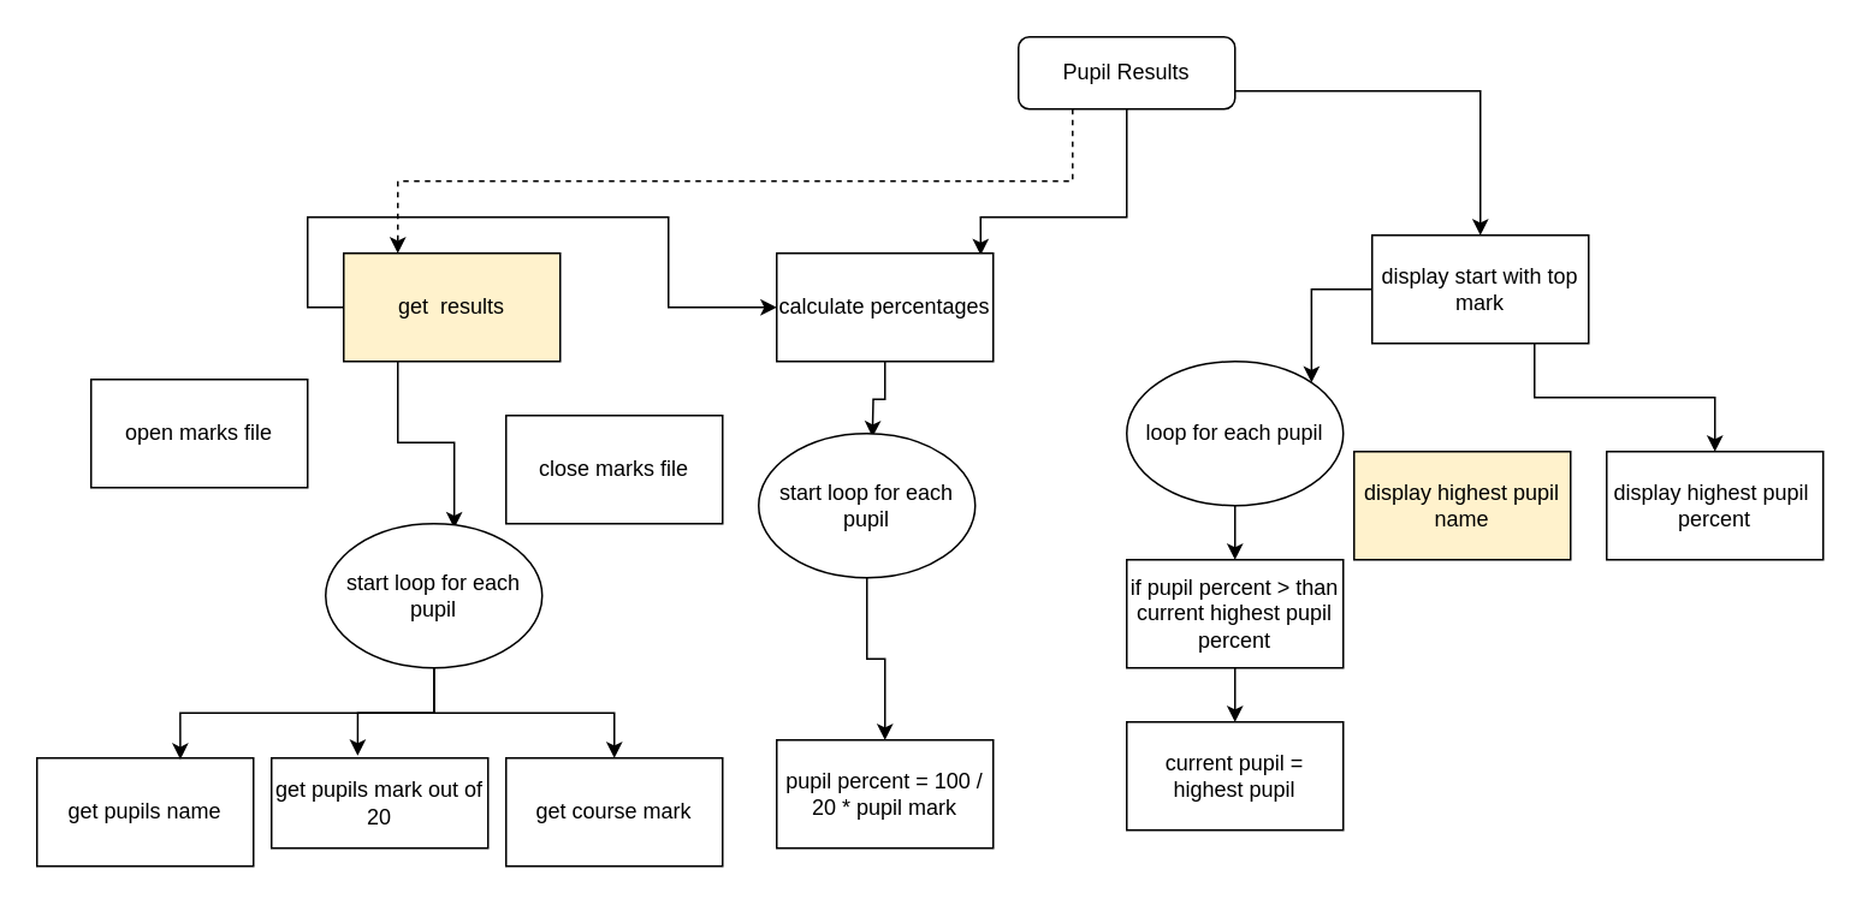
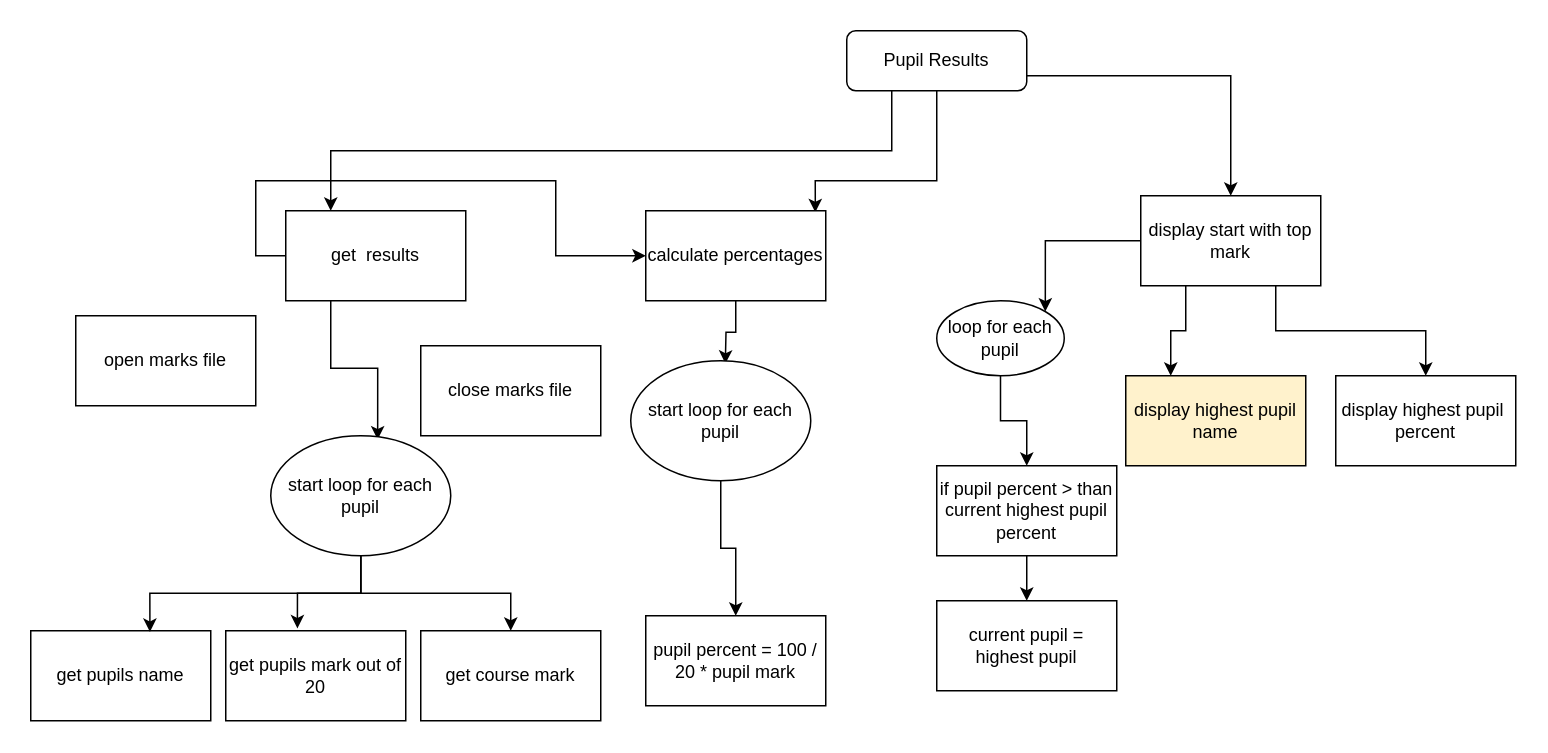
  <mxCell id="0" />
  <mxCell id="1" parent="0" />
- <mxCell id="2" style="edgeStyle=orthogonalEdgeStyle;rounded=0;orthogonalLoop=1;jettySize=auto;html=1;exitX=0.25;exitY=1;exitDx=0;exitDy=0;entryX=0.25;entryY=0;entryDx=0;entryDy=0;dashed=1;" edge="1" parent="1" source="5" target="8"><mxGeometry relative="1" as="geometry" /></mxCell>
+ <mxCell id="2" style="edgeStyle=orthogonalEdgeStyle;rounded=0;orthogonalLoop=1;jettySize=auto;html=1;exitX=0.25;exitY=1;exitDx=0;exitDy=0;entryX=0.25;entryY=0;entryDx=0;entryDy=0;" edge="1" parent="1" source="5" target="8"><mxGeometry relative="1" as="geometry" /></mxCell>
  <mxCell id="3" style="edgeStyle=orthogonalEdgeStyle;rounded=0;orthogonalLoop=1;jettySize=auto;html=1;exitX=0.5;exitY=1;exitDx=0;exitDy=0;entryX=0.942;entryY=0.017;entryDx=0;entryDy=0;entryPerimeter=0;" edge="1" parent="1" source="5" target="10"><mxGeometry relative="1" as="geometry"><Array as="points"><mxPoint x="624" y="120" /><mxPoint x="543" y="120" /></Array></mxGeometry></mxCell>
  <mxCell id="4" style="edgeStyle=orthogonalEdgeStyle;rounded=0;orthogonalLoop=1;jettySize=auto;html=1;exitX=1;exitY=0.75;exitDx=0;exitDy=0;" edge="1" parent="1" source="5" target="14"><mxGeometry relative="1" as="geometry" /></mxCell>
  <mxCell id="5" value="Pupil Results" style="rounded=1;whiteSpace=wrap;html=1;fontSize=12;glass=0;strokeWidth=1;shadow=0;" parent="1" vertex="1"><mxGeometry x="564" y="20" width="120" height="40" as="geometry" /></mxCell>
  <mxCell id="6" style="edgeStyle=orthogonalEdgeStyle;rounded=0;orthogonalLoop=1;jettySize=auto;html=1;exitX=0;exitY=0.5;exitDx=0;exitDy=0;" edge="1" parent="1" source="8" target="10"><mxGeometry relative="1" as="geometry" /></mxCell>
  <mxCell id="7" style="edgeStyle=orthogonalEdgeStyle;rounded=0;orthogonalLoop=1;jettySize=auto;html=1;exitX=0.25;exitY=1;exitDx=0;exitDy=0;entryX=0.594;entryY=0.032;entryDx=0;entryDy=0;entryPerimeter=0;" edge="1" parent="1" source="8" target="29"><mxGeometry relative="1" as="geometry" /></mxCell>
- <mxCell id="8" value="get&amp;nbsp; results" style="rounded=0;whiteSpace=wrap;html=1;fillColor=#fff2cc;" vertex="1" parent="1"><mxGeometry x="190" y="140" width="120" height="60" as="geometry" /></mxCell>
+ <mxCell id="8" value="get&amp;nbsp; results" style="rounded=0;whiteSpace=wrap;html=1;" vertex="1" parent="1"><mxGeometry x="190" y="140" width="120" height="60" as="geometry" /></mxCell>
  <mxCell id="9" style="edgeStyle=orthogonalEdgeStyle;rounded=0;orthogonalLoop=1;jettySize=auto;html=1;exitX=0.5;exitY=1;exitDx=0;exitDy=0;entryX=0.442;entryY=0.033;entryDx=0;entryDy=0;entryPerimeter=0;" edge="1" parent="1" source="10"><mxGeometry relative="1" as="geometry"><mxPoint x="483.04" y="241.98" as="targetPoint" /></mxGeometry></mxCell>
  <mxCell id="10" value="calculate percentages" style="rounded=0;whiteSpace=wrap;html=1;" vertex="1" parent="1"><mxGeometry x="430" y="140" width="120" height="60" as="geometry" /></mxCell>
+ <mxCell id="11" style="edgeStyle=orthogonalEdgeStyle;rounded=0;orthogonalLoop=1;jettySize=auto;html=1;exitX=0.25;exitY=1;exitDx=0;exitDy=0;entryX=0.25;entryY=0;entryDx=0;entryDy=0;" edge="1" parent="1" source="14" target="21"><mxGeometry relative="1" as="geometry" /></mxCell>
  <mxCell id="12" style="edgeStyle=orthogonalEdgeStyle;rounded=0;orthogonalLoop=1;jettySize=auto;html=1;exitX=0.75;exitY=1;exitDx=0;exitDy=0;entryX=0.5;entryY=0;entryDx=0;entryDy=0;" edge="1" parent="1" source="14" target="22"><mxGeometry relative="1" as="geometry" /></mxCell>
  <mxCell id="13" style="edgeStyle=orthogonalEdgeStyle;rounded=0;orthogonalLoop=1;jettySize=auto;html=1;exitX=0;exitY=0.5;exitDx=0;exitDy=0;entryX=1;entryY=0;entryDx=0;entryDy=0;" edge="1" parent="1" source="14" target="33"><mxGeometry relative="1" as="geometry" /></mxCell>
  <mxCell id="14" value="display start with top mark" style="rounded=0;whiteSpace=wrap;html=1;" vertex="1" parent="1"><mxGeometry x="760" y="130" width="120" height="60" as="geometry" /></mxCell>
  <mxCell id="15" value="get pupils name" style="rounded=0;whiteSpace=wrap;html=1;" vertex="1" parent="1"><mxGeometry x="20" y="420" width="120" height="60" as="geometry" /></mxCell>
- <mxCell id="16" value="get pupils mark out of 20" style="rounded=0;whiteSpace=wrap;html=1;" vertex="1" parent="1"><mxGeometry x="150" y="420" width="120" height="50" as="geometry" /></mxCell>
+ <mxCell id="16" value="get pupils mark out of 20" style="rounded=0;whiteSpace=wrap;html=1;" vertex="1" parent="1"><mxGeometry x="150" y="420" width="120" height="60" as="geometry" /></mxCell>
  <mxCell id="17" value="pupil percent = 100 / 20 * pupil mark" style="rounded=0;whiteSpace=wrap;html=1;" vertex="1" parent="1"><mxGeometry x="430" y="410" width="120" height="60" as="geometry" /></mxCell>
  <mxCell id="18" style="edgeStyle=orthogonalEdgeStyle;rounded=0;orthogonalLoop=1;jettySize=auto;html=1;exitX=0.5;exitY=1;exitDx=0;exitDy=0;entryX=0.5;entryY=0;entryDx=0;entryDy=0;" edge="1" parent="1" source="19" target="20"><mxGeometry relative="1" as="geometry" /></mxCell>
  <mxCell id="19" value="if pupil percent &amp;gt; than current highest pupil percent" style="rounded=0;whiteSpace=wrap;html=1;" vertex="1" parent="1"><mxGeometry x="624" y="310" width="120" height="60" as="geometry" /></mxCell>
  <mxCell id="20" value="current pupil = highest pupil" style="rounded=0;whiteSpace=wrap;html=1;" vertex="1" parent="1"><mxGeometry x="624" y="400" width="120" height="60" as="geometry" /></mxCell>
  <mxCell id="21" value="display highest pupil name" style="rounded=0;whiteSpace=wrap;html=1;fillColor=#fff2cc;" vertex="1" parent="1"><mxGeometry x="750" y="250" width="120" height="60" as="geometry" /></mxCell>
  <mxCell id="22" value="display highest pupil&amp;nbsp; percent" style="rounded=0;whiteSpace=wrap;html=1;" vertex="1" parent="1"><mxGeometry x="890" y="250" width="120" height="60" as="geometry" /></mxCell>
  <mxCell id="23" style="edgeStyle=orthogonalEdgeStyle;rounded=0;orthogonalLoop=1;jettySize=auto;html=1;exitX=0.5;exitY=1;exitDx=0;exitDy=0;" edge="1" parent="1" source="24" target="17"><mxGeometry relative="1" as="geometry" /></mxCell>
  <mxCell id="24" value="&lt;span&gt;start loop for each pupil&lt;/span&gt;" style="ellipse;whiteSpace=wrap;html=1;" vertex="1" parent="1"><mxGeometry x="420" y="240" width="120" height="80" as="geometry" /></mxCell>
  <mxCell id="25" value="open marks file" style="rounded=0;whiteSpace=wrap;html=1;" vertex="1" parent="1"><mxGeometry x="50" y="210" width="120" height="60" as="geometry" /></mxCell>
  <mxCell id="26" style="edgeStyle=orthogonalEdgeStyle;rounded=0;orthogonalLoop=1;jettySize=auto;html=1;exitX=0.5;exitY=1;exitDx=0;exitDy=0;entryX=0.398;entryY=-0.026;entryDx=0;entryDy=0;entryPerimeter=0;" edge="1" parent="1" source="29" target="16"><mxGeometry relative="1" as="geometry" /></mxCell>
  <mxCell id="27" style="edgeStyle=orthogonalEdgeStyle;rounded=0;orthogonalLoop=1;jettySize=auto;html=1;exitX=0.5;exitY=1;exitDx=0;exitDy=0;entryX=0.662;entryY=0.013;entryDx=0;entryDy=0;entryPerimeter=0;" edge="1" parent="1" source="29" target="15"><mxGeometry relative="1" as="geometry" /></mxCell>
  <mxCell id="28" style="edgeStyle=orthogonalEdgeStyle;rounded=0;orthogonalLoop=1;jettySize=auto;html=1;exitX=0.5;exitY=1;exitDx=0;exitDy=0;" edge="1" parent="1" source="29" target="30"><mxGeometry relative="1" as="geometry" /></mxCell>
  <mxCell id="29" value="start loop for each pupil" style="ellipse;whiteSpace=wrap;html=1;" vertex="1" parent="1"><mxGeometry x="180" y="290" width="120" height="80" as="geometry" /></mxCell>
  <mxCell id="30" value="get course mark" style="whiteSpace=wrap;html=1;" vertex="1" parent="1"><mxGeometry x="280" y="420" width="120" height="60" as="geometry" /></mxCell>
  <mxCell id="31" value="close marks file" style="whiteSpace=wrap;html=1;" vertex="1" parent="1"><mxGeometry x="280" y="230" width="120" height="60" as="geometry" /></mxCell>
  <mxCell id="32" style="edgeStyle=orthogonalEdgeStyle;rounded=0;orthogonalLoop=1;jettySize=auto;html=1;exitX=0.5;exitY=1;exitDx=0;exitDy=0;entryX=0.5;entryY=0;entryDx=0;entryDy=0;" edge="1" parent="1" source="33" target="19"><mxGeometry relative="1" as="geometry" /></mxCell>
- <mxCell id="33" value="loop for each pupil" style="ellipse;whiteSpace=wrap;html=1;" vertex="1" parent="1"><mxGeometry x="624" y="200" width="120" height="80" as="geometry" /></mxCell>
+ <mxCell id="33" value="loop for each pupil" style="ellipse;whiteSpace=wrap;html=1;" vertex="1" parent="1"><mxGeometry x="624" y="200" width="85" height="50" as="geometry" /></mxCell>
